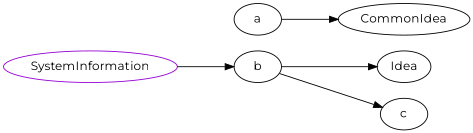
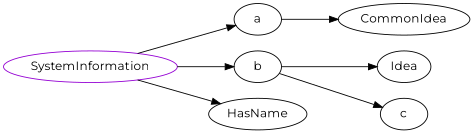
  digraph {
    fontname=Montserrat
    rankdir=LR
    node [fontname=Montserrat]
    edge [fontname=Montserrat]
    n1 [color=darkviolet label=SystemInformation shape=oval]
    a
    b
+   HasName
    CommonIdea
    Idea
    c
+   n1 -> a
    n1 -> b
+   n1 -> HasName
    a -> CommonIdea
    b -> Idea
    b -> c
  }
